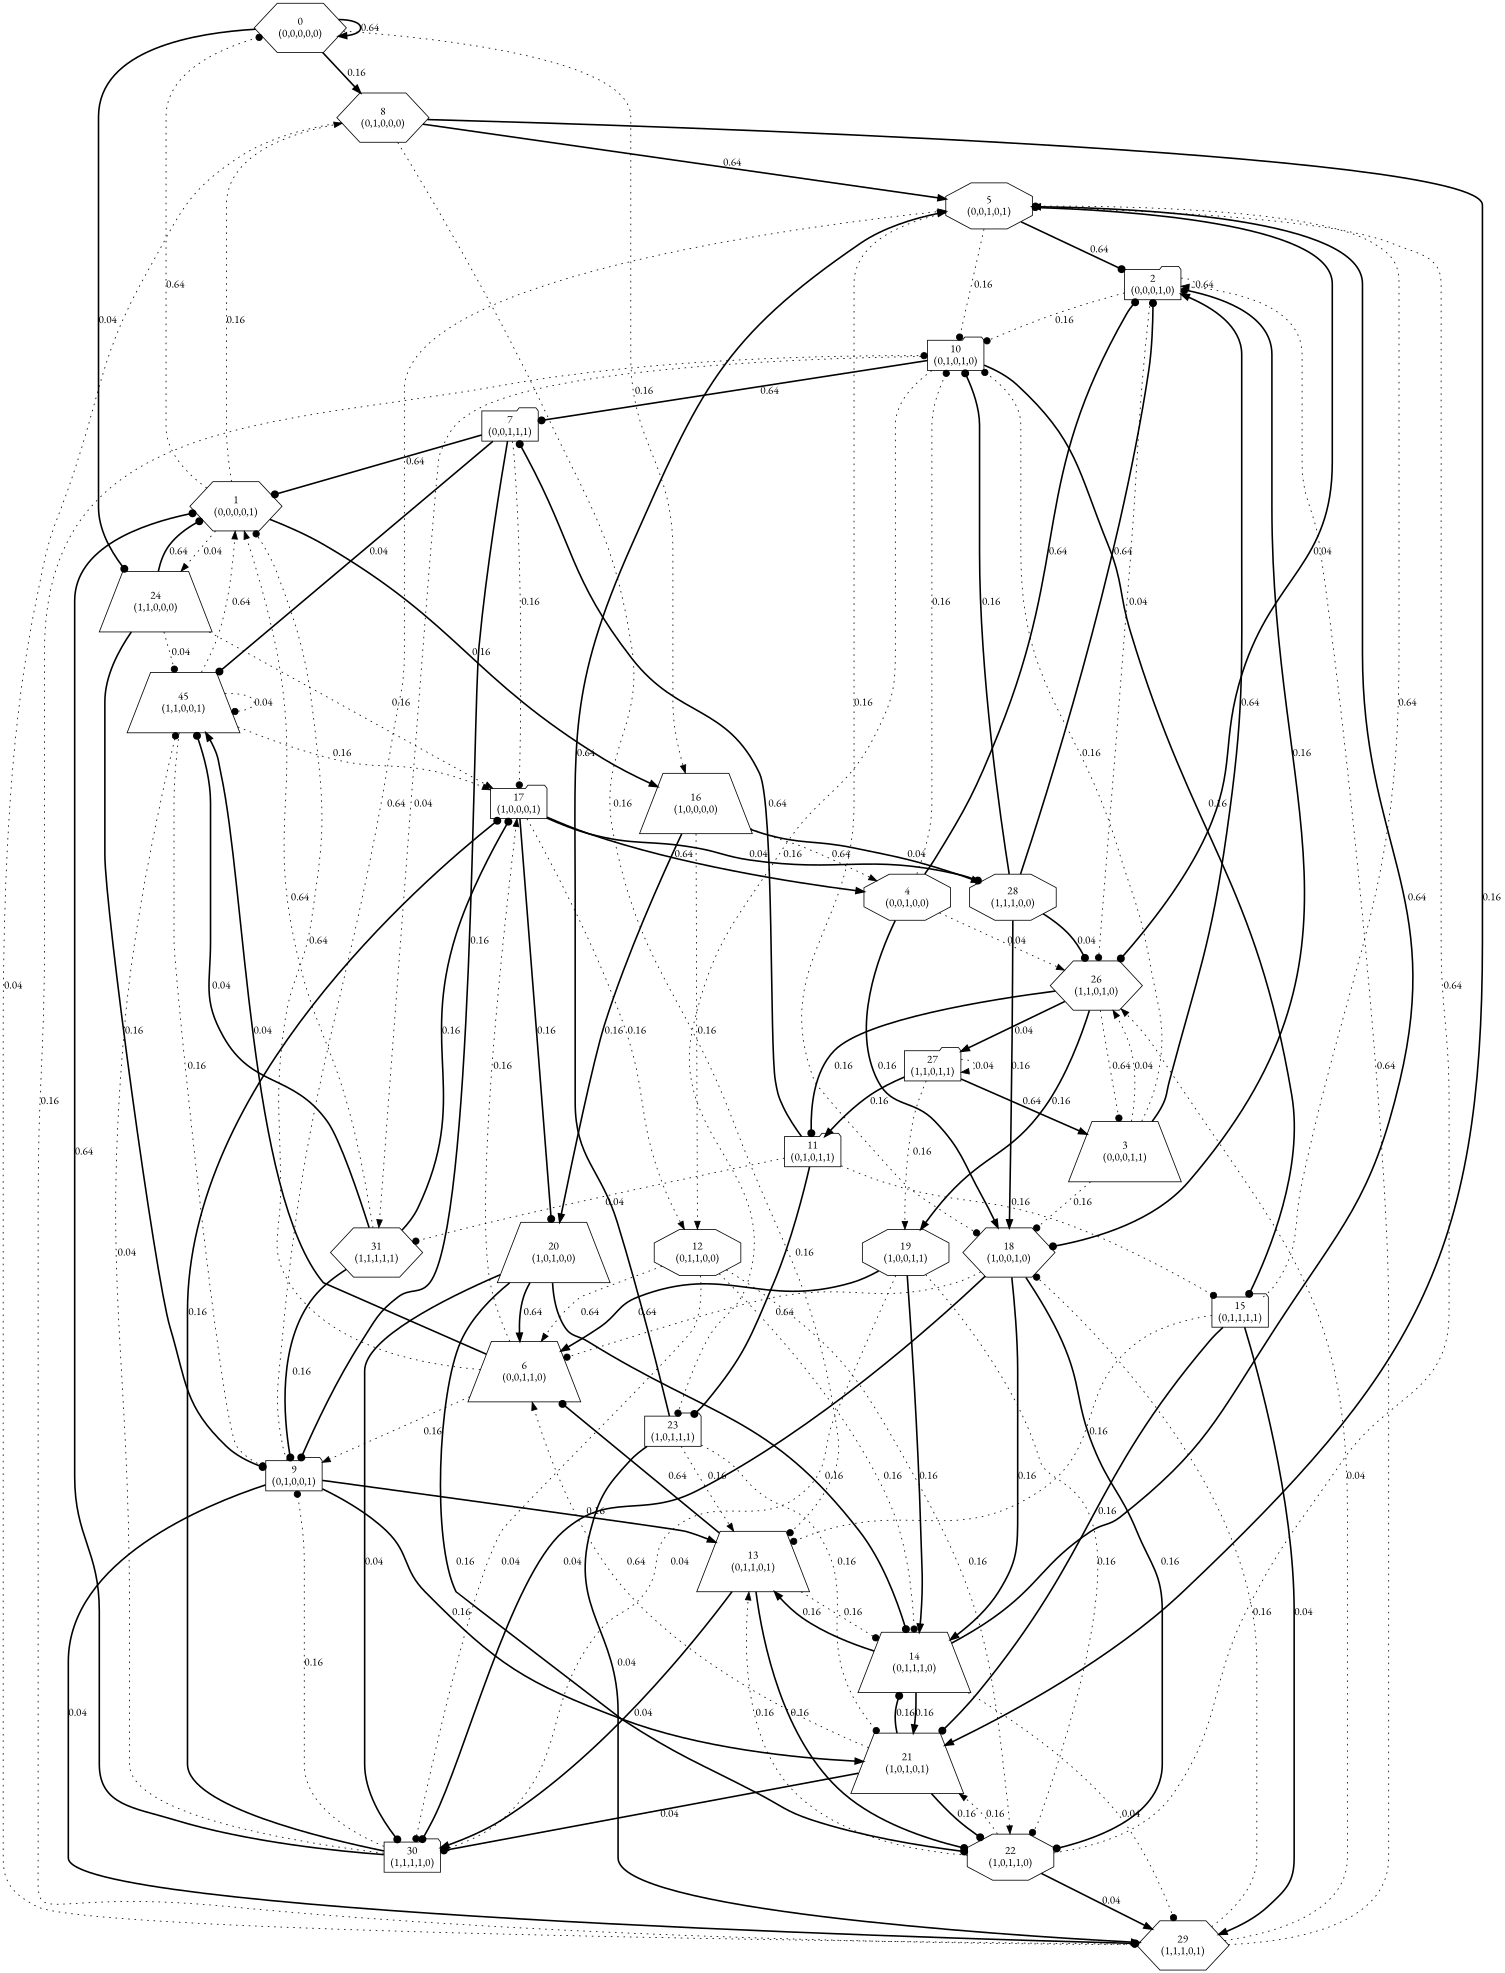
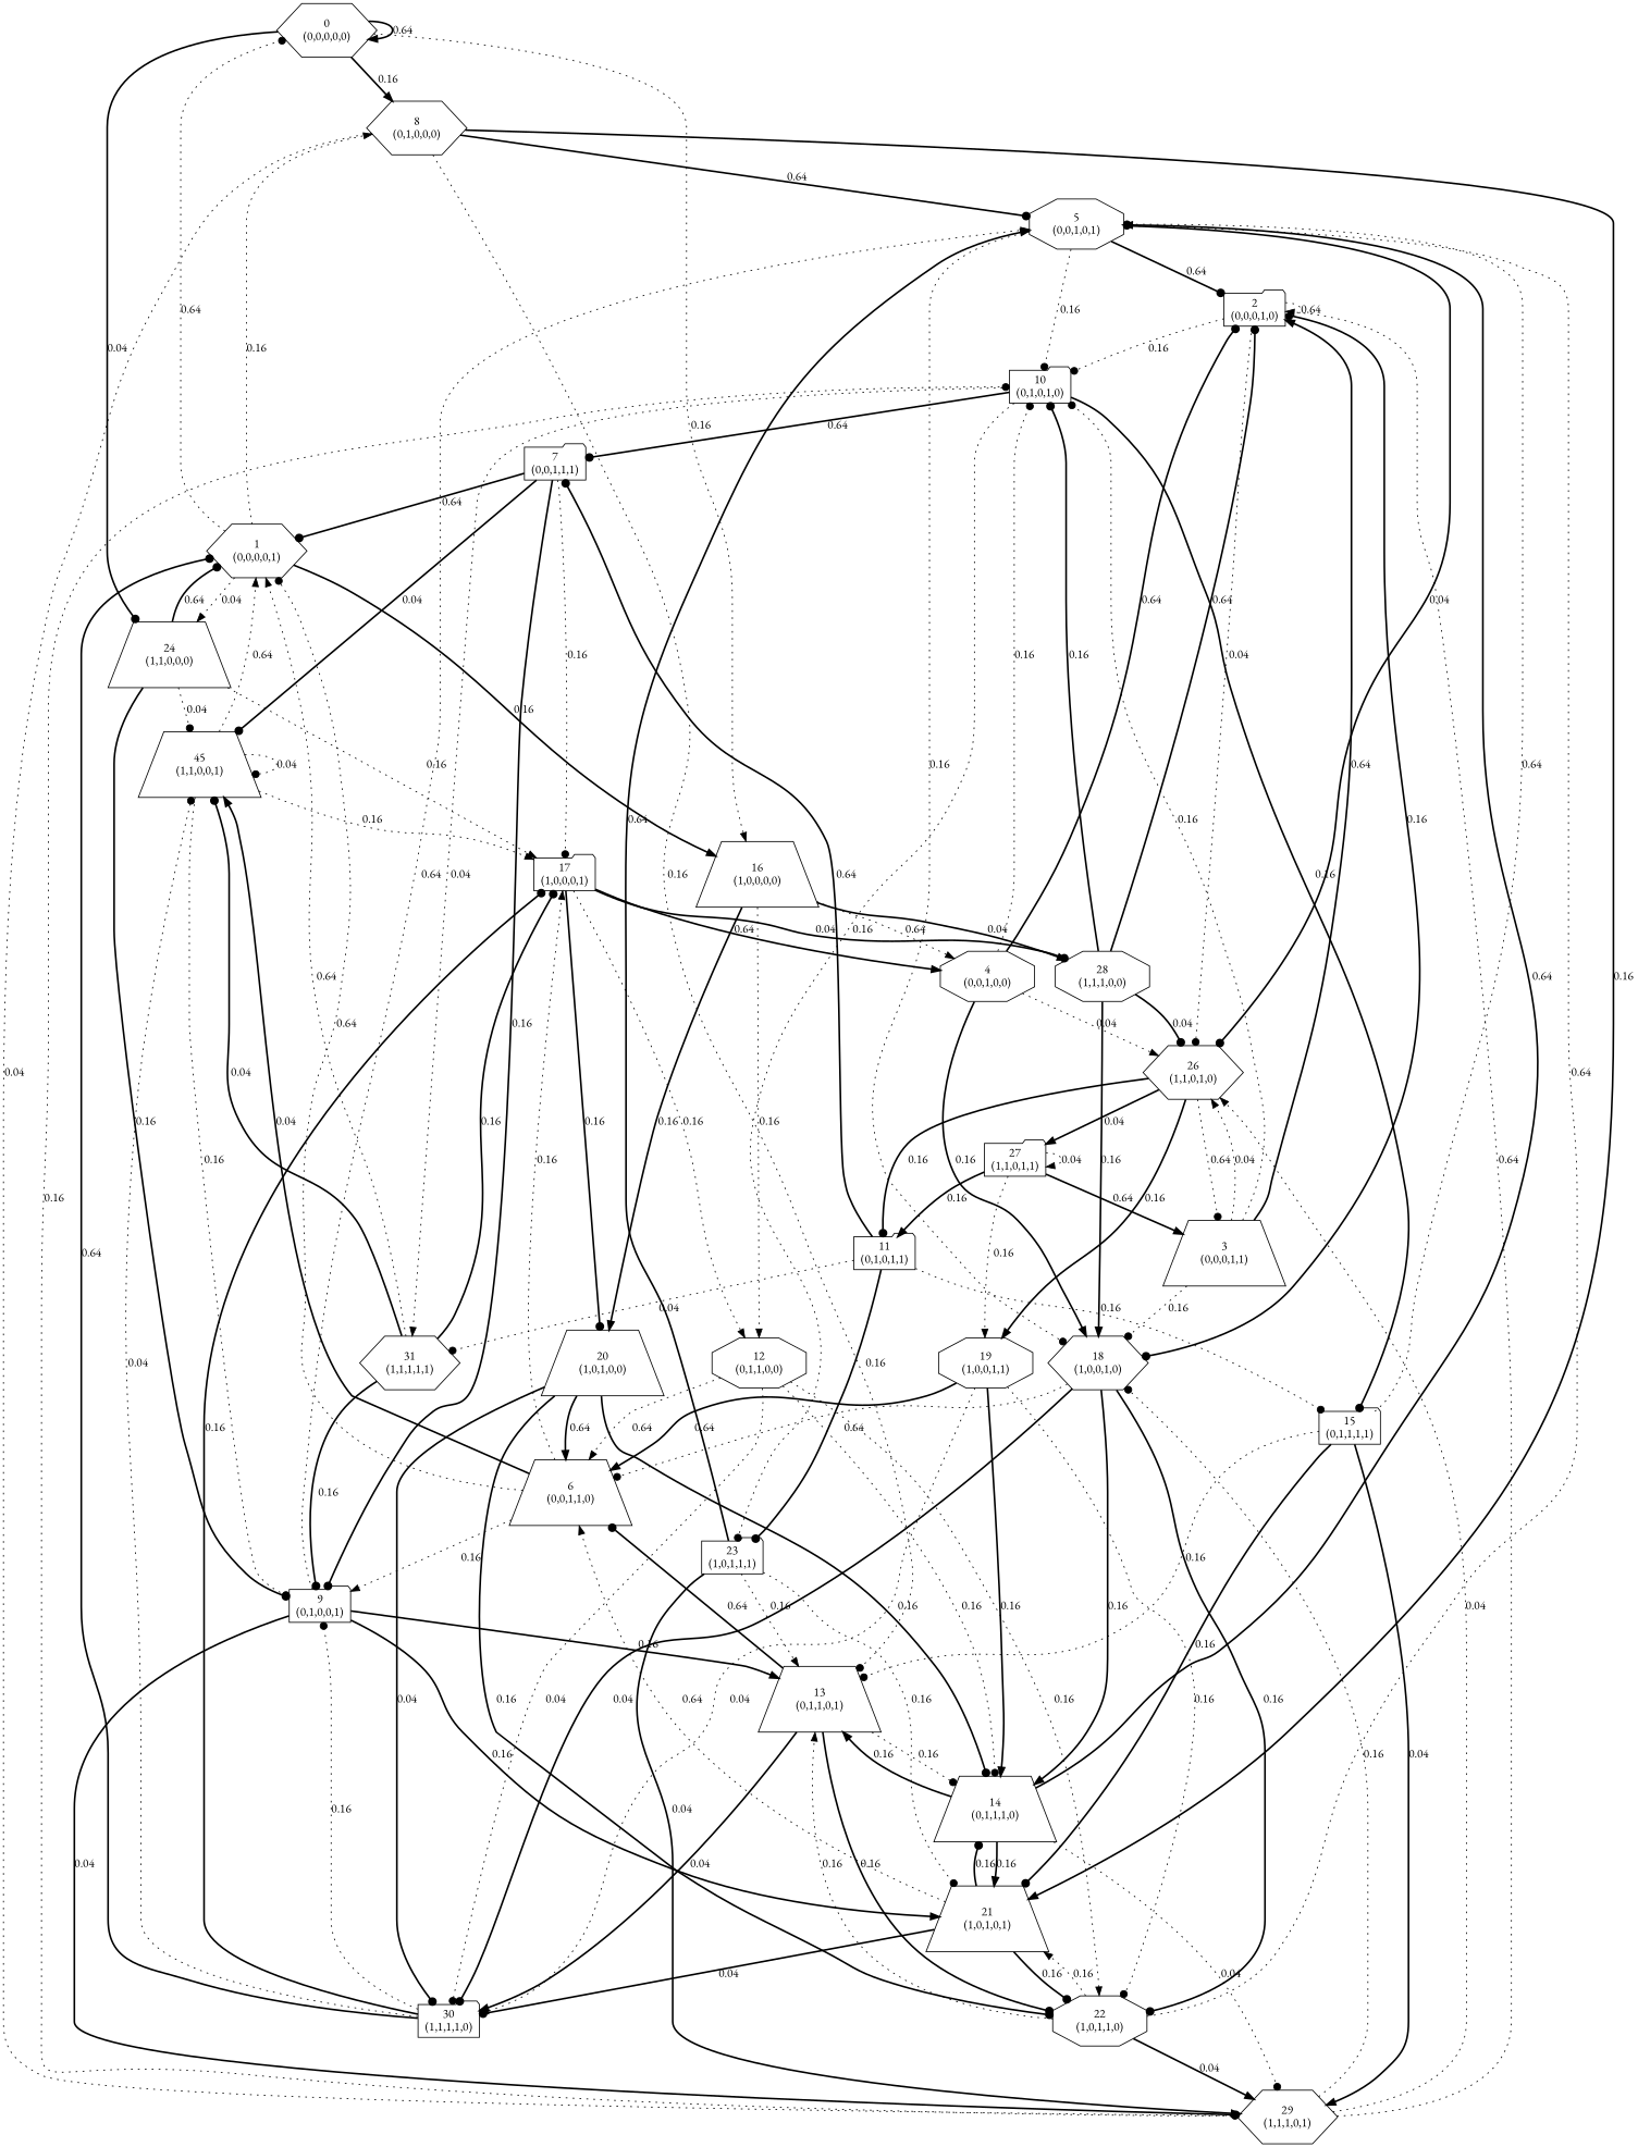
  digraph {
    fontname="EB Garamond"
    node [fontname="EB Garamond" shape=folder]
    edge [arrowhead=dot fontname="EB Garamond" style=bold]
    n1 [label="0\n(0,0,0,0,0)" shape=hexagon]
    n2 [label="8\n(0,1,0,0,0)" shape=hexagon]
    n3 [label="16\n(1,0,0,0,0)" shape=trapezium]
    n4 [label="24\n(1,1,0,0,0)" shape=trapezium]
    n5 [label="5\n(0,0,1,0,1)" shape=octagon]
    n6 [label="13\n(0,1,1,0,1)" shape=trapezium]
    n7 [label="21\n(1,0,1,0,1)" shape=trapezium]
    n8 [label="29\n(1,1,1,0,1)" shape=hexagon]
    n9 [label="4\n(0,0,1,0,0)" shape=octagon]
    n10 [label="12\n(0,1,1,0,0)" shape=octagon]
    n11 [label="20\n(1,0,1,0,0)" shape=trapezium]
    n12 [label="28\n(1,1,1,0,0)" shape=octagon]
    n13 [label="1\n(0,0,0,0,1)" shape=hexagon]
    n14 [label="9\n(0,1,0,0,1)"]
    n15 [label="17\n(1,0,0,0,1)"]
    n16 [label="45\n(1,1,0,0,1)" shape=trapezium]
    n17 [label="2\n(0,0,0,1,0)"]
    n18 [label="10\n(0,1,0,1,0)"]
    n19 [label="18\n(1,0,0,1,0)" shape=hexagon]
    n20 [label="26\n(1,1,0,1,0)" shape=hexagon]
    n21 [label="6\n(0,0,1,1,0)" shape=trapezium]
    n22 [label="14\n(0,1,1,1,0)" shape=trapezium]
    n23 [label="22\n(1,0,1,1,0)" shape=octagon]
    n24 [label="30\n(1,1,1,1,0)"]
    n25 [label="7\n(0,0,1,1,1)"]
    n26 [label="15\n(0,1,1,1,1)"]
    n27 [label="23\n(1,0,1,1,1)"]
    n28 [label="31\n(1,1,1,1,1)" shape=hexagon]
    n29 [label="3\n(0,0,0,1,1)" shape=trapezium]
    n30 [label="11\n(0,1,0,1,1)"]
    n31 [label="19\n(1,0,0,1,1)" shape=octagon]
    n32 [label="27\n(1,1,0,1,1)"]
    n1 -> n1 [arrowhead=normal label=0.64]
    n1 -> n2 [arrowhead=normal label=0.16]
    n1 -> n3 [arrowhead=normal label=0.16 style=dotted]
    n1 -> n4 [label=0.04]
-   n2 -> n5 [arrowhead=normal label=0.64]
+   n2 -> n5 [label=0.64]
    n2 -> n6 [label=0.16 style=dotted]
    n2 -> n7 [arrowhead=normal label=0.16]
    n2 -> n8 [label=0.04 style=dotted]
    n3 -> n9 [arrowhead=normal label=0.64 style=dotted]
    n3 -> n10 [arrowhead=normal label=0.16 style=dotted]
    n3 -> n11 [arrowhead=normal label=0.16]
    n3 -> n12 [arrowhead=normal label=0.04]
    n4 -> n13 [label=0.64]
    n4 -> n14 [label=0.16]
    n4 -> n15 [arrowhead=normal label=0.16 style=dotted]
    n4 -> n16 [label=0.04 style=dotted]
    n5 -> n17 [label=0.64]
    n5 -> n18 [label=0.16 style=dotted]
    n5 -> n19 [label=0.16 style=dotted]
    n5 -> n20 [label=0.04]
    n6 -> n21 [label=0.64]
    n6 -> n22 [label=0.16 style=dotted]
    n6 -> n23 [label=0.16]
    n6 -> n24 [arrowhead=normal label=0.04]
    n7 -> n21 [arrowhead=normal label=0.64 style=dotted]
    n7 -> n22 [label=0.16]
    n7 -> n23 [label=0.16]
    n7 -> n24 [label=0.04]
    n8 -> n17 [arrowhead=normal label=0.64 style=dotted]
    n8 -> n18 [label=0.16 style=dotted]
    n8 -> n19 [label=0.16 style=dotted]
    n8 -> n20 [arrowhead=normal label=0.04 style=dotted]
    n9 -> n17 [label=0.64]
    n9 -> n18 [label=0.16 style=dotted]
    n9 -> n19 [arrowhead=normal label=0.16]
    n9 -> n20 [arrowhead=normal label=0.04 style=dotted]
    n10 -> n21 [arrowhead=normal label=0.64 style=dotted]
    n10 -> n22 [label=0.16 style=dotted]
    n10 -> n23 [arrowhead=normal label=0.16 style=dotted]
    n10 -> n24 [label=0.04 style=dotted]
    n11 -> n21 [arrowhead=normal label=0.64]
    n11 -> n22 [label=0.16]
    n11 -> n23 [label=0.16]
    n11 -> n24 [label=0.04]
    n12 -> n17 [label=0.64]
    n12 -> n18 [label=0.16]
    n12 -> n19 [arrowhead=normal label=0.16]
    n12 -> n20 [label=0.04]
    n13 -> n1 [label=0.64 style=dotted]
    n13 -> n2 [arrowhead=normal label=0.16 style=dotted]
    n13 -> n3 [arrowhead=normal label=0.16]
    n13 -> n4 [arrowhead=normal label=0.04 style=dotted]
    n14 -> n5 [arrowhead=normal label=0.64 style=dotted]
    n14 -> n6 [arrowhead=normal label=0.16]
    n14 -> n7 [arrowhead=normal label=0.16]
    n14 -> n8 [label=0.04]
    n15 -> n9 [arrowhead=normal label=0.64]
    n15 -> n10 [arrowhead=normal label=0.16 style=dotted]
    n15 -> n11 [label=0.16]
    n15 -> n12 [label=0.04]
    n16 -> n13 [arrowhead=normal label=0.64 style=dotted]
    n16 -> n14 [label=0.16 style=dotted]
    n16 -> n15 [arrowhead=normal label=0.16 style=dotted]
    n16 -> n16 [label=0.04 style=dotted]
    n17 -> n17 [label=0.64 style=dotted]
    n17 -> n18 [label=0.16 style=dotted]
    n17 -> n19 [label=0.16]
    n17 -> n20 [label=0.04 style=dotted]
    n18 -> n25 [label=0.64]
    n18 -> n26 [label=0.16]
    n18 -> n27 [label=0.16 style=dotted]
    n18 -> n28 [arrowhead=normal label=0.04 style=dotted]
    n19 -> n21 [label=0.64 style=dotted]
    n19 -> n22 [arrowhead=normal label=0.16]
    n19 -> n23 [label=0.16]
    n19 -> n24 [label=0.04]
    n20 -> n29 [label=0.64 style=dotted]
    n20 -> n30 [label=0.16]
    n20 -> n31 [arrowhead=normal label=0.16]
    n20 -> n32 [arrowhead=normal label=0.04]
    n21 -> n13 [label=0.64 style=dotted]
    n21 -> n14 [arrowhead=normal label=0.16 style=dotted]
    n21 -> n15 [arrowhead=normal label=0.16 style=dotted]
    n21 -> n16 [arrowhead=normal label=0.04]
    n22 -> n5 [arrowhead=normal label=0.64]
    n22 -> n6 [arrowhead=normal label=0.16]
    n22 -> n7 [arrowhead=normal label=0.16]
    n22 -> n8 [label=0.04 style=dotted]
    n23 -> n5 [label=0.64 style=dotted]
    n23 -> n6 [arrowhead=normal label=0.16 style=dotted]
    n23 -> n7 [arrowhead=normal label=0.16 style=dotted]
    n23 -> n8 [arrowhead=normal label=0.04]
    n24 -> n13 [label=0.64]
    n24 -> n14 [label=0.16 style=dotted]
    n24 -> n15 [label=0.16]
    n24 -> n16 [label=0.04 style=dotted]
    n25 -> n13 [label=0.64]
    n25 -> n14 [label=0.16]
    n25 -> n15 [label=0.16 style=dotted]
    n25 -> n16 [label=0.04]
    n26 -> n5 [label=0.64 style=dotted]
    n26 -> n6 [label=0.16 style=dotted]
    n26 -> n7 [label=0.16]
    n26 -> n8 [arrowhead=normal label=0.04]
    n27 -> n5 [arrowhead=normal label=0.64]
    n27 -> n6 [arrowhead=normal label=0.16 style=dotted]
    n27 -> n7 [label=0.16 style=dotted]
    n27 -> n8 [arrowhead=normal label=0.04]
    n28 -> n13 [arrowhead=normal label=0.64 style=dotted]
    n28 -> n14 [label=0.16]
    n28 -> n15 [label=0.16]
    n28 -> n16 [label=0.04]
    n29 -> n17 [arrowhead=normal label=0.64]
    n29 -> n18 [label=0.16 style=dotted]
    n29 -> n19 [label=0.16 style=dotted]
    n29 -> n20 [arrowhead=normal label=0.04 style=dotted]
    n30 -> n25 [label=0.64]
    n30 -> n26 [label=0.16 style=dotted]
    n30 -> n27 [label=0.16]
    n30 -> n28 [label=0.04 style=dotted]
    n31 -> n21 [arrowhead=normal label=0.64]
    n31 -> n22 [arrowhead=normal label=0.16]
    n31 -> n23 [label=0.16 style=dotted]
    n31 -> n24 [arrowhead=normal label=0.04 style=dotted]
    n32 -> n29 [arrowhead=normal label=0.64]
    n32 -> n30 [arrowhead=normal label=0.16]
    n32 -> n31 [arrowhead=normal label=0.16 style=dotted]
    n32 -> n32 [arrowhead=normal label=0.04 style=dotted]
  }
